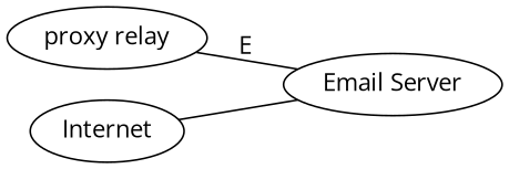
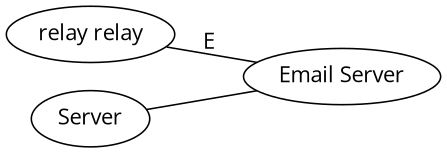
  graph {
    fontname="Open Sans"
    fontsize=24
    rankdir=LR
    node [fontname="Open Sans"]
    edge [fontname="Open Sans"]
-   "proxy relay"
+   "proxy relay" [label="relay relay"]
    "Email Server"
-   Internet
+   Internet [label=Server]
    "proxy relay" -- "Email Server" [label=E]
    Internet -- "Email Server"
  }
